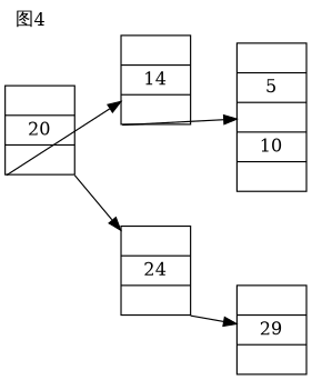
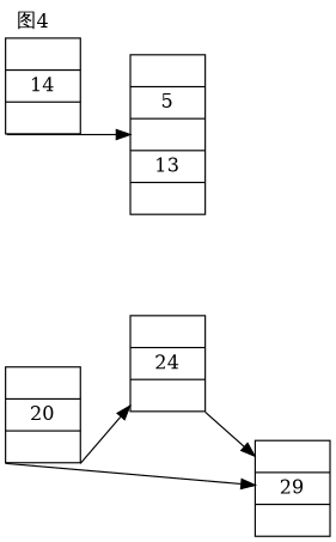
  digraph {
    label="图4"
    labeljust=l
    labelloc=t
    nodesep=1
    rankdir=LR
    splines=line
    node [shape=record]
    edge [minlen=1.8 tailport=sw]
    n1 [label="<f1> | 20 | <f2>"]
    n2 [label="<f1> | 14 | <f2>"]
    n3 [label="<f1> | 24 | <f2> "]
-   n4 [label="<f1> | 5 | <f2> | 10 | <f3>"]
+   n4 [label="<f1> | 5 | <f2> | 13 | <f3>"]
    n5 [label="<f1> | 29 | <f2>"]
-   n1 -> n2
+   n1 -> n5
    n1 -> n3 [tailport=se]
    n2 -> n4
    n3 -> n5 [tailport=se]
  }
